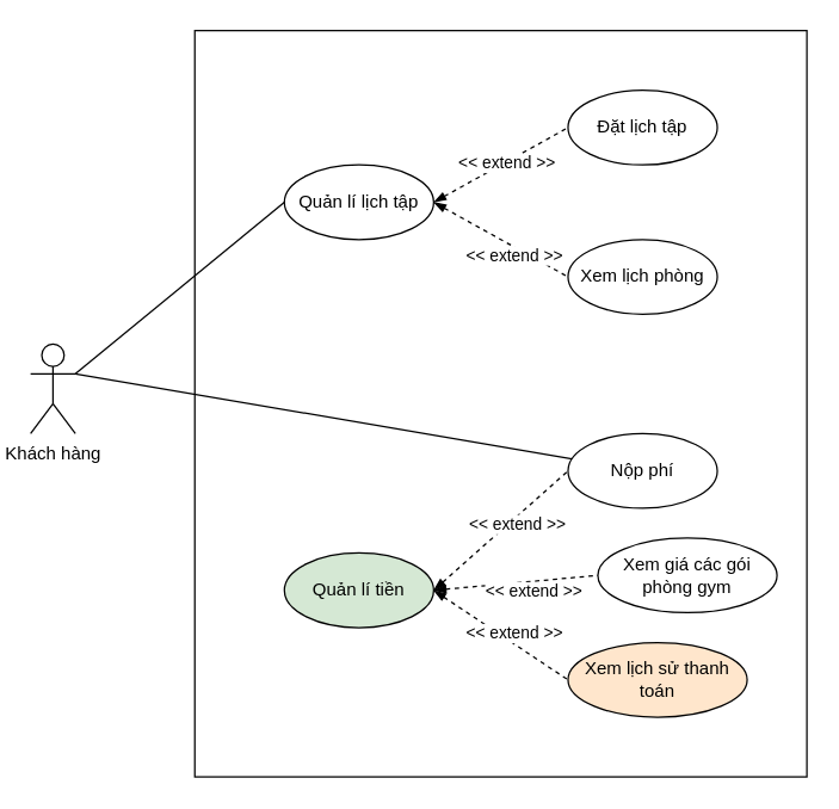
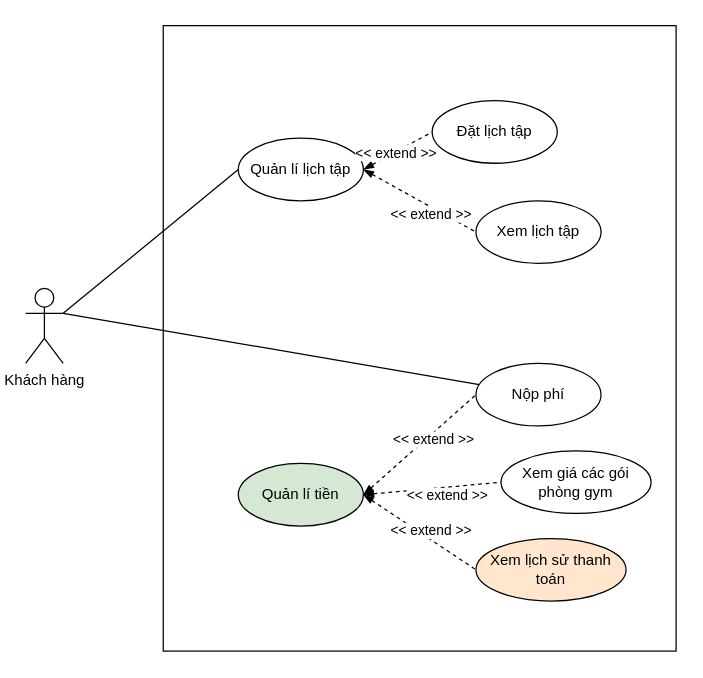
  <mxCell id="0" />
  <mxCell id="1" parent="0" />
  <mxCell id="2" value="" style="rounded=0;whiteSpace=wrap;html=1;" parent="1" vertex="1"><mxGeometry x="130" y="20" width="410" height="500" as="geometry" /></mxCell>
  <mxCell id="3" value="Khách hàng" style="shape=umlActor;verticalLabelPosition=bottom;verticalAlign=top;html=1;outlineConnect=0;" parent="1" vertex="1"><mxGeometry x="20" y="230" width="30" height="60" as="geometry" /></mxCell>
  <mxCell id="4" value="Quản lí lịch tập" style="ellipse;whiteSpace=wrap;html=1;" parent="1" vertex="1"><mxGeometry x="190" width="100" height="50" as="geometry" y="110" /></mxCell>
  <mxCell id="5" value="Quản lí tiền" style="ellipse;whiteSpace=wrap;html=1;fillColor=#d5e8d4;" parent="1" vertex="1"><mxGeometry x="190" y="370" width="100" height="50" as="geometry" /></mxCell>
  <mxCell id="6" value="" style="endArrow=none;html=1;rounded=0;exitX=1;exitY=0.333;exitDx=0;exitDy=0;exitPerimeter=0;entryX=0;entryY=0.5;entryDx=0;entryDy=0;" parent="1" source="3" target="4" edge="1"><mxGeometry width="50" height="50" relative="1" as="geometry"><mxPoint x="320" y="280" as="sourcePoint" /><mxPoint x="370" y="230" as="targetPoint" /></mxGeometry></mxCell>
  <mxCell id="7" value="" style="endArrow=none;html=1;rounded=0;exitX=1;exitY=0.333;exitDx=0;exitDy=0;exitPerimeter=0;" parent="1" source="3" target="8" edge="1"><mxGeometry width="50" height="50" relative="1" as="geometry"><mxPoint x="60" y="270" as="sourcePoint" /><mxPoint x="370" y="230" as="targetPoint" /></mxGeometry></mxCell>
  <mxCell id="8" value="Nộp phí" style="ellipse;whiteSpace=wrap;html=1;" parent="1" vertex="1"><mxGeometry x="380" y="290" width="100" height="50" as="geometry" /></mxCell>
  <mxCell id="9" value="Xem lịch sử thanh toán" style="ellipse;whiteSpace=wrap;html=1;fillColor=#ffe6cc;" parent="1" vertex="1"><mxGeometry x="380" y="430" width="120" height="50" as="geometry" /></mxCell>
- <mxCell id="10" value="Đặt lịch tập" style="ellipse;whiteSpace=wrap;html=1;" parent="1" vertex="1"><mxGeometry x="380" y="60" width="100" height="50" as="geometry" /></mxCell>
- <mxCell id="11" value="Xem lịch phòng" style="ellipse;whiteSpace=wrap;html=1;" parent="1" vertex="1"><mxGeometry x="380" y="160" width="100" height="50" as="geometry" /></mxCell>
+ <mxCell id="10" value="Đặt lịch tập" style="ellipse;whiteSpace=wrap;html=1;" parent="1" vertex="1"><mxGeometry x="345" y="80" width="100" height="50" as="geometry" /></mxCell>
+ <mxCell id="11" value="Xem lịch tập" style="ellipse;whiteSpace=wrap;html=1;" parent="1" vertex="1"><mxGeometry x="380" y="160" width="100" height="50" as="geometry" /></mxCell>
  <mxCell id="12" style="edgeStyle=orthogonalEdgeStyle;rounded=0;orthogonalLoop=1;jettySize=auto;html=1;exitX=0.5;exitY=1;exitDx=0;exitDy=0;" parent="1" source="2" target="2" edge="1"><mxGeometry relative="1" as="geometry" /></mxCell>
  <mxCell id="13" value="" style="endArrow=none;dashed=1;html=1;rounded=0;entryX=0;entryY=0.5;entryDx=0;entryDy=0;exitX=1;exitY=0.5;exitDx=0;exitDy=0;startArrow=blockThin;startFill=1;" parent="1" source="4" target="10" edge="1"><mxGeometry width="50" height="50" relative="1" as="geometry"><mxPoint x="320" y="280" as="sourcePoint" /><mxPoint x="370" y="230" as="targetPoint" /></mxGeometry></mxCell>
  <mxCell id="14" value="&amp;lt;&amp;lt; extend &amp;gt;&amp;gt;" style="edgeLabel;html=1;align=center;verticalAlign=middle;resizable=0;points=[];" parent="13" vertex="1" connectable="0"><mxGeometry x="0.302" y="-4" relative="1" as="geometry"><mxPoint x="-12" y="3" as="offset" /></mxGeometry></mxCell>
  <mxCell id="15" value="" style="endArrow=none;dashed=1;html=1;rounded=0;exitX=1;exitY=0.5;exitDx=0;exitDy=0;entryX=0;entryY=0.5;entryDx=0;entryDy=0;startArrow=blockThin;startFill=1;" parent="1" source="4" target="11" edge="1"><mxGeometry width="50" height="50" relative="1" as="geometry"><mxPoint x="320" y="280" as="sourcePoint" /><mxPoint x="370" y="230" as="targetPoint" /></mxGeometry></mxCell>
  <mxCell id="16" value="&amp;lt;&amp;lt; extend &amp;gt;&amp;gt;" style="edgeLabel;html=1;align=center;verticalAlign=middle;resizable=0;points=[];" parent="15" vertex="1" connectable="0"><mxGeometry x="0.299" relative="1" as="geometry"><mxPoint x="-5" y="3" as="offset" /></mxGeometry></mxCell>
  <mxCell id="17" value="" style="endArrow=none;dashed=1;html=1;rounded=0;exitX=1;exitY=0.5;exitDx=0;exitDy=0;entryX=0;entryY=0.5;entryDx=0;entryDy=0;startArrow=blockThin;startFill=1;" parent="1" source="5" target="8" edge="1"><mxGeometry width="50" height="50" relative="1" as="geometry"><mxPoint x="320" y="280" as="sourcePoint" /><mxPoint x="370" y="230" as="targetPoint" /><Array as="points" /></mxGeometry></mxCell>
  <mxCell id="18" value="&amp;lt;&amp;lt; extend &amp;gt;&amp;gt;" style="edgeLabel;html=1;align=center;verticalAlign=middle;resizable=0;points=[];" parent="17" vertex="1" connectable="0"><mxGeometry x="-0.157" y="-1" relative="1" as="geometry"><mxPoint x="17" y="-11" as="offset" /></mxGeometry></mxCell>
  <mxCell id="19" value="" style="endArrow=none;dashed=1;html=1;rounded=0;entryX=0;entryY=0.5;entryDx=0;entryDy=0;exitX=1;exitY=0.5;exitDx=0;exitDy=0;startArrow=blockThin;startFill=1;" parent="1" source="5" target="9" edge="1"><mxGeometry width="50" height="50" relative="1" as="geometry"><mxPoint x="320" y="280" as="sourcePoint" /><mxPoint x="370" y="230" as="targetPoint" /></mxGeometry></mxCell>
  <mxCell id="20" value="&amp;lt;&amp;lt; extend &amp;gt;&amp;gt;" style="edgeLabel;html=1;align=center;verticalAlign=middle;resizable=0;points=[];" parent="19" vertex="1" connectable="0"><mxGeometry x="-0.294" y="-4" relative="1" as="geometry"><mxPoint x="24" y="4" as="offset" /></mxGeometry></mxCell>
  <mxCell id="21" value="Xem giá các gói phòng gym" style="ellipse;whiteSpace=wrap;html=1;" parent="1" vertex="1"><mxGeometry x="400" y="360" width="120" height="50" as="geometry" /></mxCell>
  <mxCell id="22" value="" style="endArrow=none;dashed=1;html=1;rounded=0;exitX=1;exitY=0.5;exitDx=0;exitDy=0;entryX=0;entryY=0.5;entryDx=0;entryDy=0;startArrow=blockThin;startFill=1;" parent="1" source="5" target="21" edge="1"><mxGeometry width="50" height="50" relative="1" as="geometry"><mxPoint x="320" y="290" as="sourcePoint" /><mxPoint x="370" y="240" as="targetPoint" /></mxGeometry></mxCell>
  <mxCell id="23" value="&amp;lt;&amp;lt; extend &amp;gt;&amp;gt;" style="edgeLabel;html=1;align=center;verticalAlign=middle;resizable=0;points=[];" parent="22" vertex="1" connectable="0"><mxGeometry x="0.396" relative="1" as="geometry"><mxPoint x="-10" y="7" as="offset" /></mxGeometry></mxCell>
